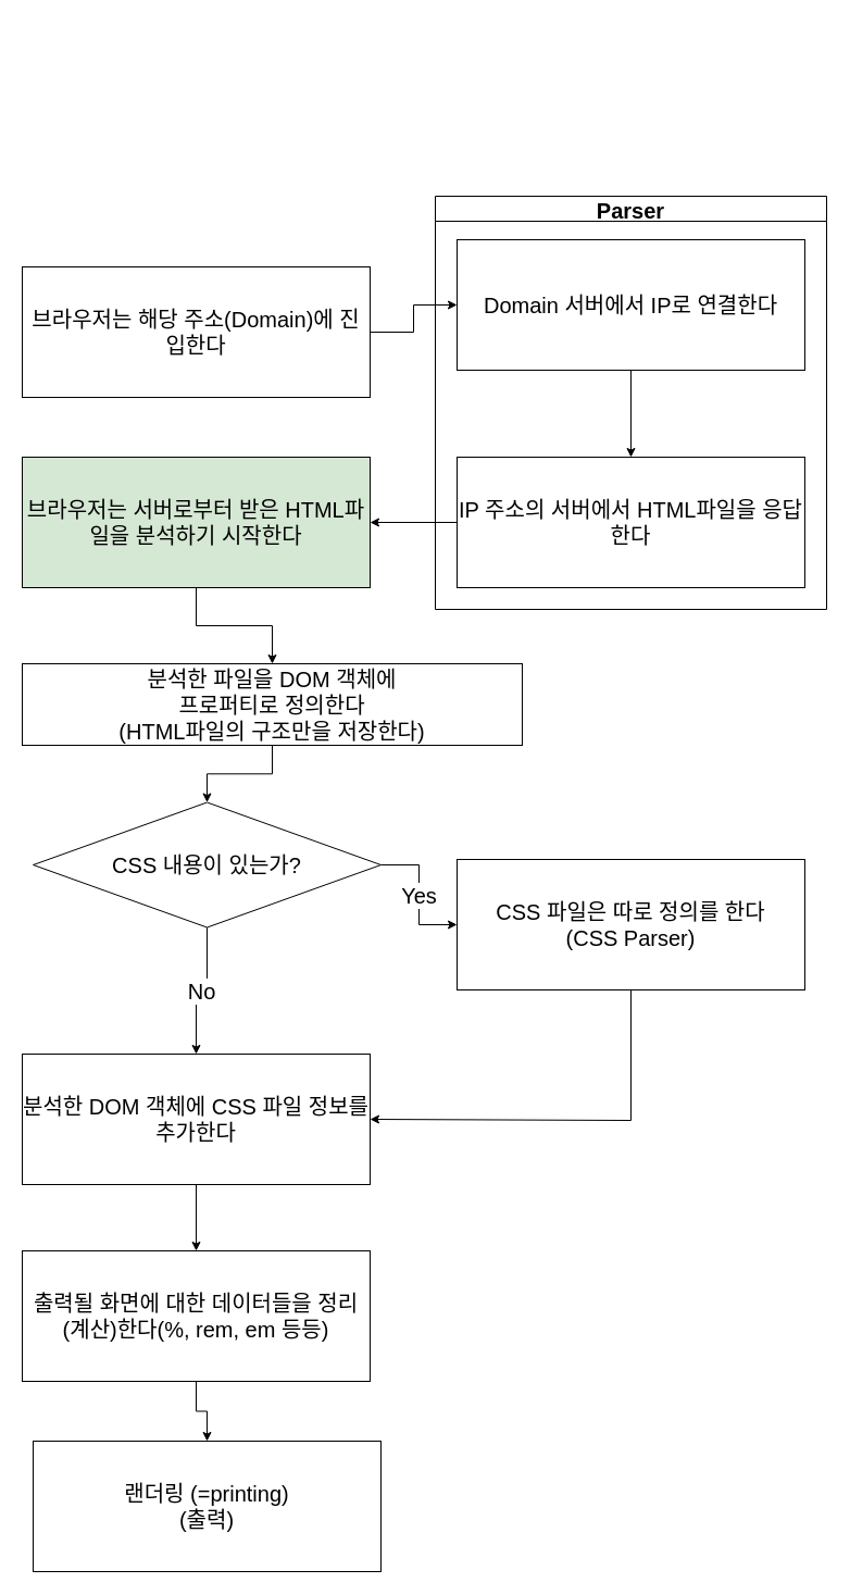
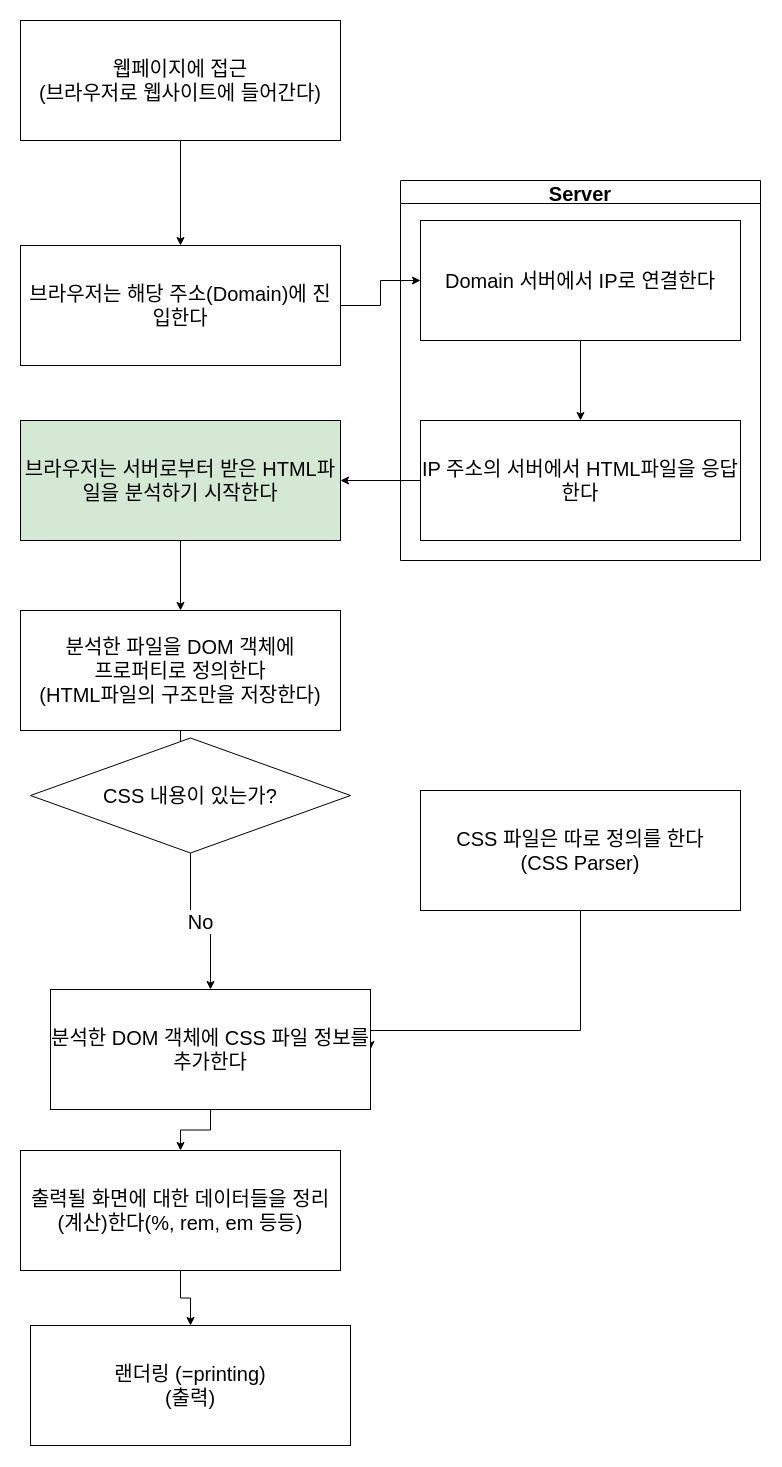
  <mxCell id="0" />
  <mxCell id="1" parent="0" />
+ <mxCell id="2" value="" style="edgeStyle=orthogonalEdgeStyle;rounded=0;orthogonalLoop=1;jettySize=auto;html=1;fontSize=20;" edge="1" parent="1" source="3" target="5"><mxGeometry relative="1" as="geometry" /></mxCell>
+ <mxCell id="3" value="&lt;font style=&quot;font-size: 20px;&quot;&gt;웹페이지에 접근&lt;br&gt;(브라우저로 웹사이트에 들어간다)&lt;/font&gt;" style="rounded=0;whiteSpace=wrap;html=1;" vertex="1" parent="1"><mxGeometry x="20" y="20" width="320" height="120" as="geometry" /></mxCell>
  <mxCell id="4" value="" style="edgeStyle=orthogonalEdgeStyle;rounded=0;orthogonalLoop=1;jettySize=auto;html=1;fontSize=20;" edge="1" parent="1" source="5" target="7"><mxGeometry relative="1" as="geometry" /></mxCell>
  <mxCell id="5" value="&lt;span style=&quot;font-size: 20px;&quot;&gt;브라우저는 해당 주소(Domain)에 진입한다&lt;/span&gt;" style="rounded=0;whiteSpace=wrap;html=1;" vertex="1" parent="1"><mxGeometry x="20" y="245" width="320" height="120" as="geometry" /></mxCell>
  <mxCell id="6" value="" style="edgeStyle=orthogonalEdgeStyle;rounded=0;orthogonalLoop=1;jettySize=auto;html=1;fontSize=20;" edge="1" parent="1" source="7" target="9"><mxGeometry relative="1" as="geometry" /></mxCell>
  <mxCell id="7" value="&lt;span style=&quot;font-size: 20px;&quot;&gt;Domain 서버에서 IP로 연결한다&lt;/span&gt;" style="rounded=0;whiteSpace=wrap;html=1;" vertex="1" parent="1"><mxGeometry x="420" y="220" width="320" height="120" as="geometry" /></mxCell>
  <mxCell id="8" value="" style="edgeStyle=orthogonalEdgeStyle;rounded=0;orthogonalLoop=1;jettySize=auto;html=1;fontSize=20;" edge="1" parent="1" source="9" target="11"><mxGeometry relative="1" as="geometry" /></mxCell>
  <mxCell id="9" value="&lt;span style=&quot;font-size: 20px;&quot;&gt;IP 주소의 서버에서 HTML파일을 응답한다&lt;/span&gt;" style="rounded=0;whiteSpace=wrap;html=1;" vertex="1" parent="1"><mxGeometry x="420" y="420" width="320" height="120" as="geometry" /></mxCell>
  <mxCell id="10" value="" style="edgeStyle=orthogonalEdgeStyle;rounded=0;orthogonalLoop=1;jettySize=auto;html=1;fontSize=20;" edge="1" parent="1" source="11" target="13"><mxGeometry relative="1" as="geometry" /></mxCell>
  <mxCell id="11" value="&lt;span style=&quot;font-size: 20px;&quot;&gt;브라우저는 서버로부터 받은 HTML파일을 분석하기 시작한다&lt;/span&gt;" style="rounded=0;whiteSpace=wrap;html=1;fillColor=#d5e8d4;" vertex="1" parent="1"><mxGeometry x="20" y="420" width="320" height="120" as="geometry" /></mxCell>
  <mxCell id="12" value="" style="edgeStyle=orthogonalEdgeStyle;rounded=0;orthogonalLoop=1;jettySize=auto;html=1;fontSize=20;" edge="1" parent="1" source="13" target="16"><mxGeometry relative="1" as="geometry" /></mxCell>
- <mxCell id="13" value="&lt;span style=&quot;font-size: 20px;&quot;&gt;분석한 파일을 DOM 객체에&lt;br&gt;프로퍼티로 정의한다&lt;br&gt;(HTML파일의 구조만을 저장한다)&lt;br&gt;&lt;/span&gt;" style="rounded=0;whiteSpace=wrap;html=1;" vertex="1" parent="1"><mxGeometry x="20" y="610" width="460" height="75" as="geometry" /></mxCell>
- <mxCell id="14" value="Yes" style="edgeStyle=orthogonalEdgeStyle;rounded=0;orthogonalLoop=1;jettySize=auto;html=1;fontSize=20;" edge="1" parent="1" source="16" target="18"><mxGeometry relative="1" as="geometry" /></mxCell>
+ <mxCell id="13" value="&lt;span style=&quot;font-size: 20px;&quot;&gt;분석한 파일을 DOM 객체에&lt;br&gt;프로퍼티로 정의한다&lt;br&gt;(HTML파일의 구조만을 저장한다)&lt;br&gt;&lt;/span&gt;" style="rounded=0;whiteSpace=wrap;html=1;" vertex="1" parent="1"><mxGeometry x="20" y="610" width="320" height="120" as="geometry" /></mxCell>
  <mxCell id="15" value="No" style="edgeStyle=orthogonalEdgeStyle;rounded=0;orthogonalLoop=1;jettySize=auto;html=1;fontSize=20;" edge="1" parent="1" source="16" target="20"><mxGeometry relative="1" as="geometry" /></mxCell>
  <mxCell id="16" value="CSS 내용이 있는가?" style="rhombus;whiteSpace=wrap;html=1;fontSize=20;" vertex="1" parent="1"><mxGeometry x="30" y="737.5" width="320" height="115" as="geometry" /></mxCell>
  <mxCell id="17" style="edgeStyle=orthogonalEdgeStyle;rounded=0;orthogonalLoop=1;jettySize=auto;html=1;fontSize=20;entryX=1;entryY=0.5;entryDx=0;entryDy=0;" edge="1" parent="1" source="18" target="20"><mxGeometry relative="1" as="geometry"><mxPoint x="350" y="1040" as="targetPoint" /><Array as="points"><mxPoint x="580" y="1030" /></Array></mxGeometry></mxCell>
  <mxCell id="18" value="&lt;span style=&quot;font-size: 20px;&quot;&gt;CSS 파일은 따로 정의를 한다&lt;br&gt;(CSS Parser)&lt;br&gt;&lt;/span&gt;" style="rounded=0;whiteSpace=wrap;html=1;" vertex="1" parent="1"><mxGeometry x="420" y="790" width="320" height="120" as="geometry" /></mxCell>
  <mxCell id="19" value="" style="edgeStyle=orthogonalEdgeStyle;rounded=0;orthogonalLoop=1;jettySize=auto;html=1;fontSize=20;" edge="1" parent="1" source="20" target="22"><mxGeometry relative="1" as="geometry" /></mxCell>
- <mxCell id="20" value="&lt;span style=&quot;font-size: 20px;&quot;&gt;분석한 DOM 객체에 CSS 파일 정보를 추가한다&lt;br&gt;&lt;/span&gt;" style="rounded=0;whiteSpace=wrap;html=1;" vertex="1" parent="1"><mxGeometry x="20" y="969" width="320" height="120" as="geometry" /></mxCell>
+ <mxCell id="20" value="&lt;span style=&quot;font-size: 20px;&quot;&gt;분석한 DOM 객체에 CSS 파일 정보를 추가한다&lt;br&gt;&lt;/span&gt;" style="rounded=0;whiteSpace=wrap;html=1;" vertex="1" parent="1"><mxGeometry x="50" y="989" width="320" height="120" as="geometry" /></mxCell>
  <mxCell id="21" value="" style="edgeStyle=orthogonalEdgeStyle;rounded=0;orthogonalLoop=1;jettySize=auto;html=1;fontSize=20;" edge="1" parent="1" source="22" target="23"><mxGeometry relative="1" as="geometry" /></mxCell>
  <mxCell id="22" value="&lt;span style=&quot;font-size: 20px;&quot;&gt;출력될 화면에 대한 데이터들을 정리(계산)한다(%, rem, em 등등)&lt;br&gt;&lt;/span&gt;" style="rounded=0;whiteSpace=wrap;html=1;" vertex="1" parent="1"><mxGeometry x="20" y="1150" width="320" height="120" as="geometry" /></mxCell>
  <mxCell id="23" value="&lt;span style=&quot;font-size: 20px;&quot;&gt;랜더링 (=printing)&lt;br&gt;(출력)&lt;br&gt;&lt;/span&gt;" style="rounded=0;whiteSpace=wrap;html=1;" vertex="1" parent="1"><mxGeometry x="30" y="1325" width="320" height="120" as="geometry" /></mxCell>
- <mxCell id="24" value="Parser" style="swimlane;fontSize=20;" vertex="1" parent="1"><mxGeometry x="400" y="180" width="360" height="380" as="geometry" /></mxCell>
+ <mxCell id="24" value="Server" style="swimlane;fontSize=20;" vertex="1" parent="1"><mxGeometry x="400" y="180" width="360" height="380" as="geometry" /></mxCell>
